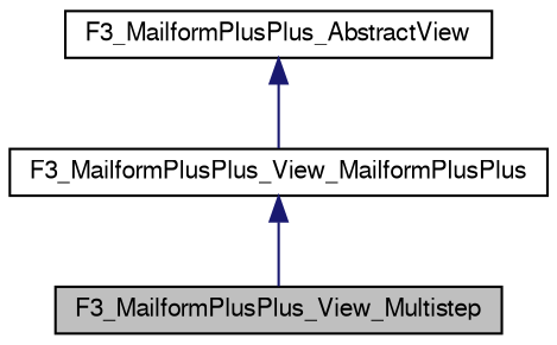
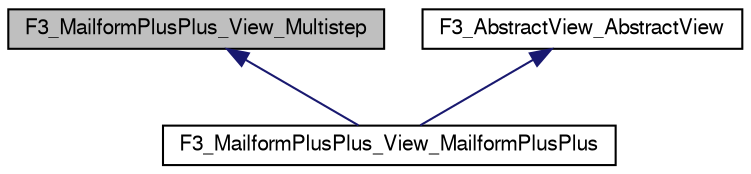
  digraph {
    node [color=black fillcolor=white fontname=FreeSans fontsize=10 shape=record style=filled]
    edge [color=midnightblue dir=back fontname=FreeSans fontsize=10 labelfontname=FreeSans labelfontsize=10 style=solid]
    n1 [fillcolor=grey75 fontcolor=black height=0.2 label=F3_MailformPlusPlus_View_Multistep width=0.4]
    n2 [height=0.2 label=F3_MailformPlusPlus_View_MailformPlusPlus width=0.4]
-   n3 [height=0.2 label=F3_MailformPlusPlus_AbstractView width=0.4]
-   n2 -> n1
+   n3 [height=0.2 label=F3_AbstractView_AbstractView width=0.4]
+   n1 -> n2
    n3 -> n2
  }
